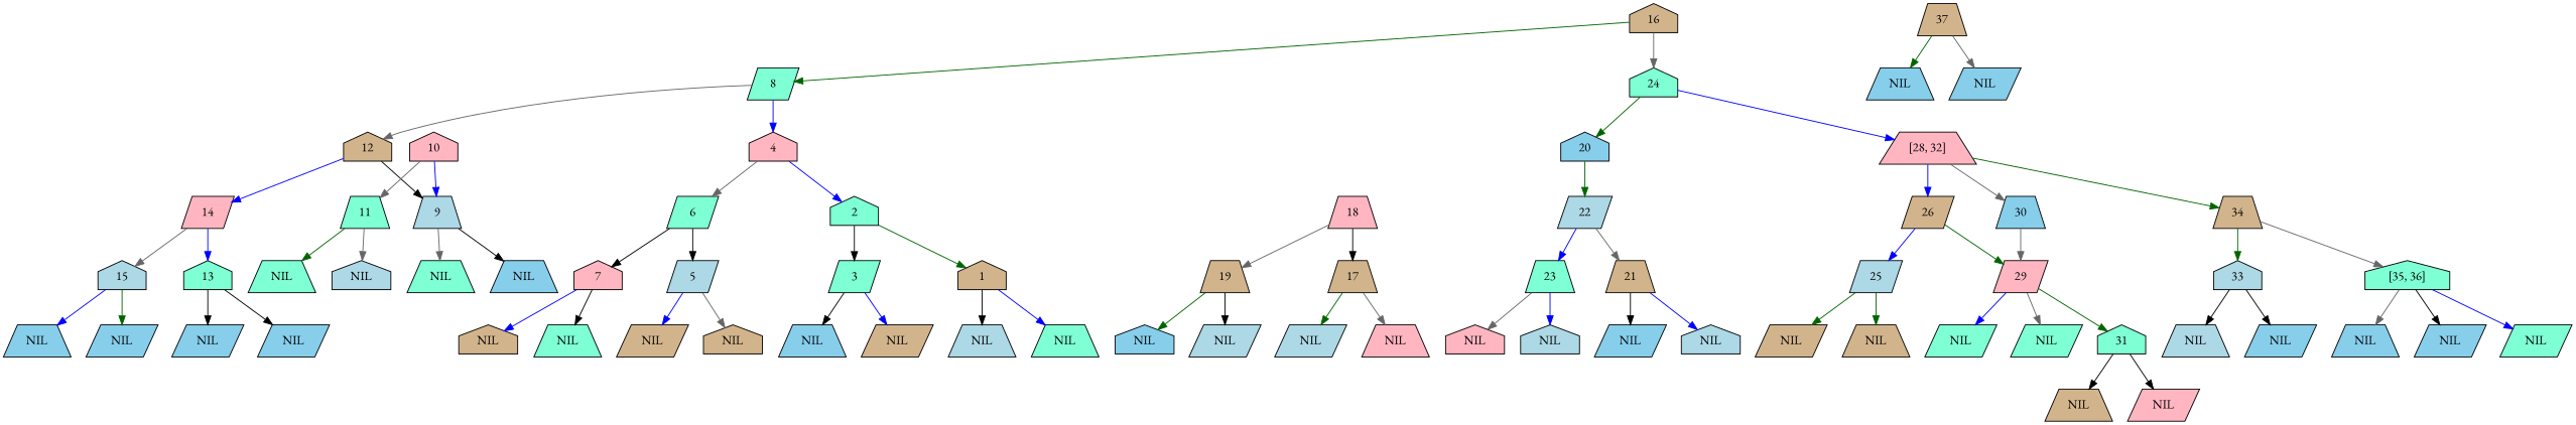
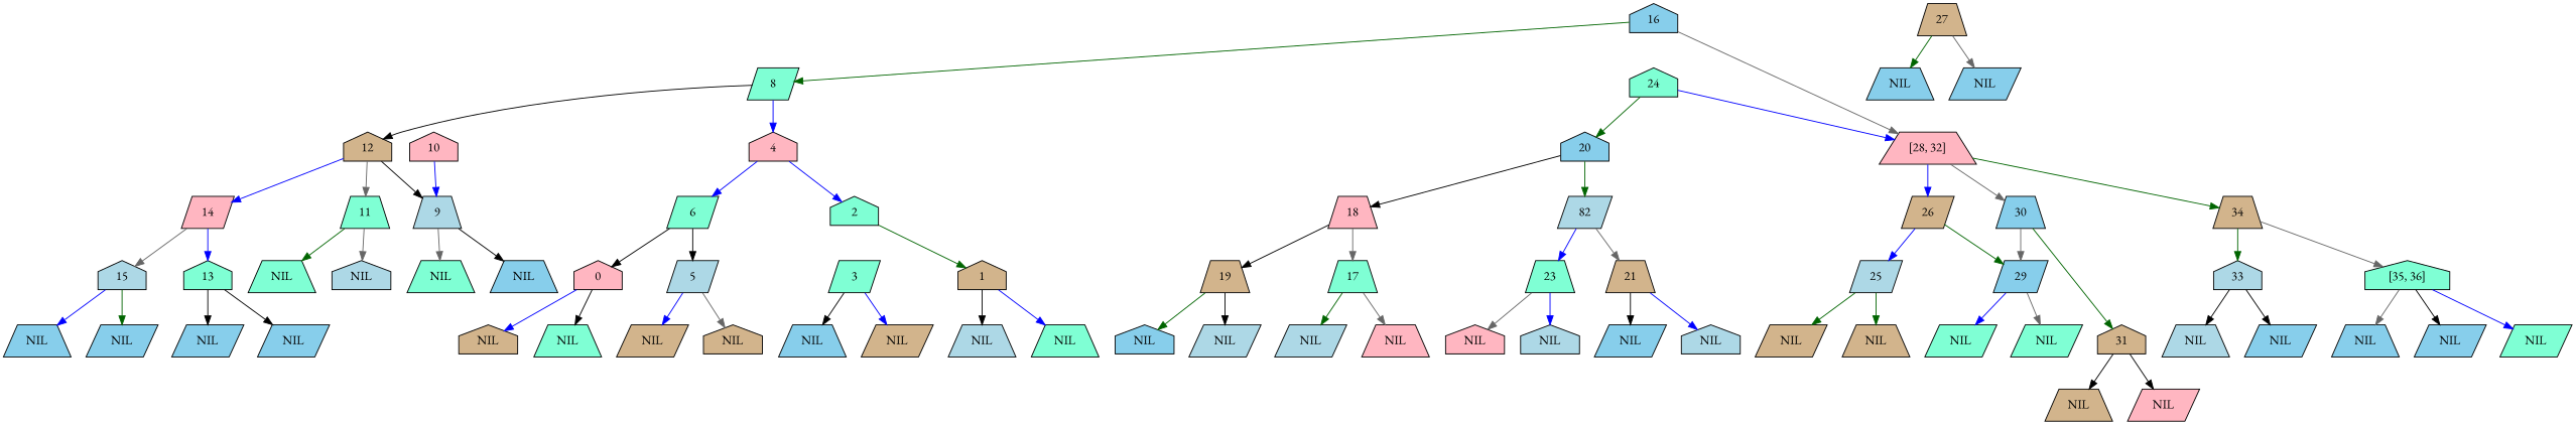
  digraph {
    fontname="EB Garamond"
    rankdir=TB
    node [fillcolor=aquamarine fontname="EB Garamond" shape=trapezium style=filled]
    edge [color=black fontname="EB Garamond"]
    n1 [fillcolor=tan label=1 shape=house]
    n2 [fillcolor=lightblue label=NIL]
    n3 [label=NIL]
    n4 [label=2 shape=house]
    n5 [label=3 shape=parallelogram]
    n6 [fillcolor=skyblue label=NIL]
    n7 [fillcolor=tan label=NIL shape=parallelogram]
    n8 [fillcolor=lightpink label=4 shape=house]
    n9 [label=6 shape=parallelogram]
    n10 [fillcolor=lightblue label=5 shape=parallelogram]
-   n11 [fillcolor=lightpink label=7 shape=house]
+   n11 [fillcolor=lightpink label=0 shape=house]
    n12 [fillcolor=tan label=NIL shape=parallelogram]
    n13 [fillcolor=tan label=NIL shape=house]
    n14 [fillcolor=tan label=NIL shape=house]
    n15 [label=NIL]
    n16 [label=8 shape=parallelogram]
    n17 [fillcolor=tan label=12 shape=house]
    n18 [fillcolor=lightblue label=9]
    n19 [fillcolor=lightpink label=14 shape=parallelogram]
    n20 [fillcolor=skyblue label=NIL]
    n21 [label=NIL]
    n22 [fillcolor=lightpink label=10 shape=house]
    n23 [label=11]
    n24 [fillcolor=lightblue label=NIL shape=house]
    n25 [label=NIL]
    n26 [label=13 shape=house]
    n27 [fillcolor=lightblue label=15 shape=house]
    n28 [fillcolor=skyblue label=NIL shape=parallelogram]
    n29 [fillcolor=skyblue label=NIL shape=parallelogram]
    n30 [fillcolor=skyblue label=NIL]
    n31 [fillcolor=skyblue label=NIL shape=parallelogram]
-   n32 [fillcolor=tan label=16 shape=house]
+   n32 [fillcolor=skyblue label=16 shape=house]
    n33 [label=24 shape=house]
    n34 [fillcolor=skyblue label=20 shape=house]
    n35 [fillcolor=lightpink label="[28, 32]"]
-   n36 [fillcolor=tan label=17]
+   n36 [label=17]
    n37 [fillcolor=lightblue label=NIL shape=parallelogram]
    n38 [fillcolor=lightpink label=NIL]
    n39 [fillcolor=lightpink label=18]
    n40 [fillcolor=tan label=19]
    n41 [fillcolor=skyblue label=NIL shape=house]
    n42 [fillcolor=lightblue label=NIL shape=parallelogram]
-   n43 [fillcolor=lightblue label=22 shape=parallelogram]
+   n43 [fillcolor=lightblue label=82 shape=parallelogram]
    n44 [fillcolor=tan label=21]
    n45 [label=23]
    n46 [fillcolor=skyblue label=NIL shape=parallelogram]
    n47 [fillcolor=lightblue label=NIL shape=house]
    n48 [fillcolor=lightpink label=NIL shape=house]
    n49 [fillcolor=lightblue label=NIL shape=house]
    n50 [fillcolor=tan label=26 shape=parallelogram]
    n51 [fillcolor=skyblue label=30]
    n52 [fillcolor=tan label=34]
    n53 [fillcolor=lightblue label=25 shape=parallelogram]
    n54 [fillcolor=tan label=NIL shape=parallelogram]
    n55 [fillcolor=tan label=NIL]
-   n56 [fillcolor=lightpink label=29 shape=parallelogram]
-   n57 [fillcolor=tan label=37]
+   n56 [fillcolor=skyblue label=29 shape=parallelogram]
+   n57 [fillcolor=tan label=27]
    n58 [fillcolor=skyblue label=NIL]
    n59 [fillcolor=skyblue label=NIL shape=parallelogram]
-   n60 [label=31 shape=house]
+   n60 [fillcolor=tan label=31 shape=house]
    n61 [fillcolor=lightblue label=33 shape=house]
    n62 [label="[35, 36]" shape=house]
    n63 [label=NIL shape=parallelogram]
    n64 [label=NIL shape=parallelogram]
    n65 [fillcolor=tan label=NIL]
    n66 [fillcolor=lightpink label=NIL shape=parallelogram]
    n67 [fillcolor=lightblue label=NIL]
    n68 [fillcolor=skyblue label=NIL shape=parallelogram]
    n69 [fillcolor=skyblue label=NIL shape=parallelogram]
    n70 [label=NIL shape=parallelogram]
    n71 [fillcolor=skyblue label=NIL]
    n1 -> n2
    n1 -> n3 [color=blue]
    n4 -> n1 [color=darkgreen]
-   n4 -> n5
    n5 -> n6
    n5 -> n7 [color=blue]
    n8 -> n4 [color=blue]
-   n8 -> n9 [color=gray40]
+   n8 -> n9 [color=blue]
    n9 -> n10
    n9 -> n11
    n10 -> n12 [color=blue]
    n10 -> n13 [color=gray40]
    n11 -> n14 [color=blue]
    n11 -> n15
    n16 -> n8 [color=blue]
-   n16 -> n17 [color=gray40]
+   n16 -> n17
    n17 -> n18
    n17 -> n19 [color=blue]
    n18 -> n20
    n18 -> n21 [color=gray40]
    n19 -> n26 [color=blue]
    n19 -> n27 [color=gray40]
    n22 -> n18 [color=blue]
-   n22 -> n23 [color=gray40]
+   n17 -> n23 [color=gray40]
    n23 -> n24 [color=gray40]
    n23 -> n25 [color=darkgreen]
    n26 -> n28
    n26 -> n29
    n27 -> n30 [color=blue]
    n27 -> n31 [color=darkgreen]
    n32 -> n16 [color=darkgreen]
-   n32 -> n33 [color=gray40]
+   n32 -> n35 [color=gray40]
    n33 -> n34 [color=darkgreen]
    n33 -> n35 [color=blue]
+   n34 -> n39
    n34 -> n43 [color=darkgreen]
    n35 -> n50 [color=blue]
    n35 -> n51 [color=gray40]
    n35 -> n52 [color=darkgreen]
    n36 -> n37 [color=darkgreen]
    n36 -> n38 [color=gray40]
-   n39 -> n36
-   n39 -> n40 [color=gray40]
+   n39 -> n36 [color=gray40]
+   n39 -> n40
    n40 -> n41 [color=darkgreen]
    n40 -> n42
    n43 -> n44 [color=gray40]
    n43 -> n45 [color=blue]
    n44 -> n46
    n44 -> n47 [color=blue]
    n45 -> n48 [color=gray40]
    n45 -> n49 [color=blue]
    n50 -> n53 [color=blue]
    n50 -> n56 [color=darkgreen]
    n51 -> n56 [color=gray40]
-   n56 -> n60 [color=darkgreen]
+   n51 -> n60 [color=darkgreen]
    n52 -> n61 [color=darkgreen]
    n52 -> n62 [color=gray40]
    n53 -> n54 [color=darkgreen]
    n53 -> n55 [color=darkgreen]
    n56 -> n63 [color=blue]
    n56 -> n64 [color=gray40]
    n57 -> n58 [color=darkgreen]
    n57 -> n59 [color=gray40]
    n60 -> n65
    n60 -> n66
    n61 -> n67
    n61 -> n68
    n62 -> n69
    n62 -> n70 [color=blue]
    n62 -> n71 [color=gray40]
  }
